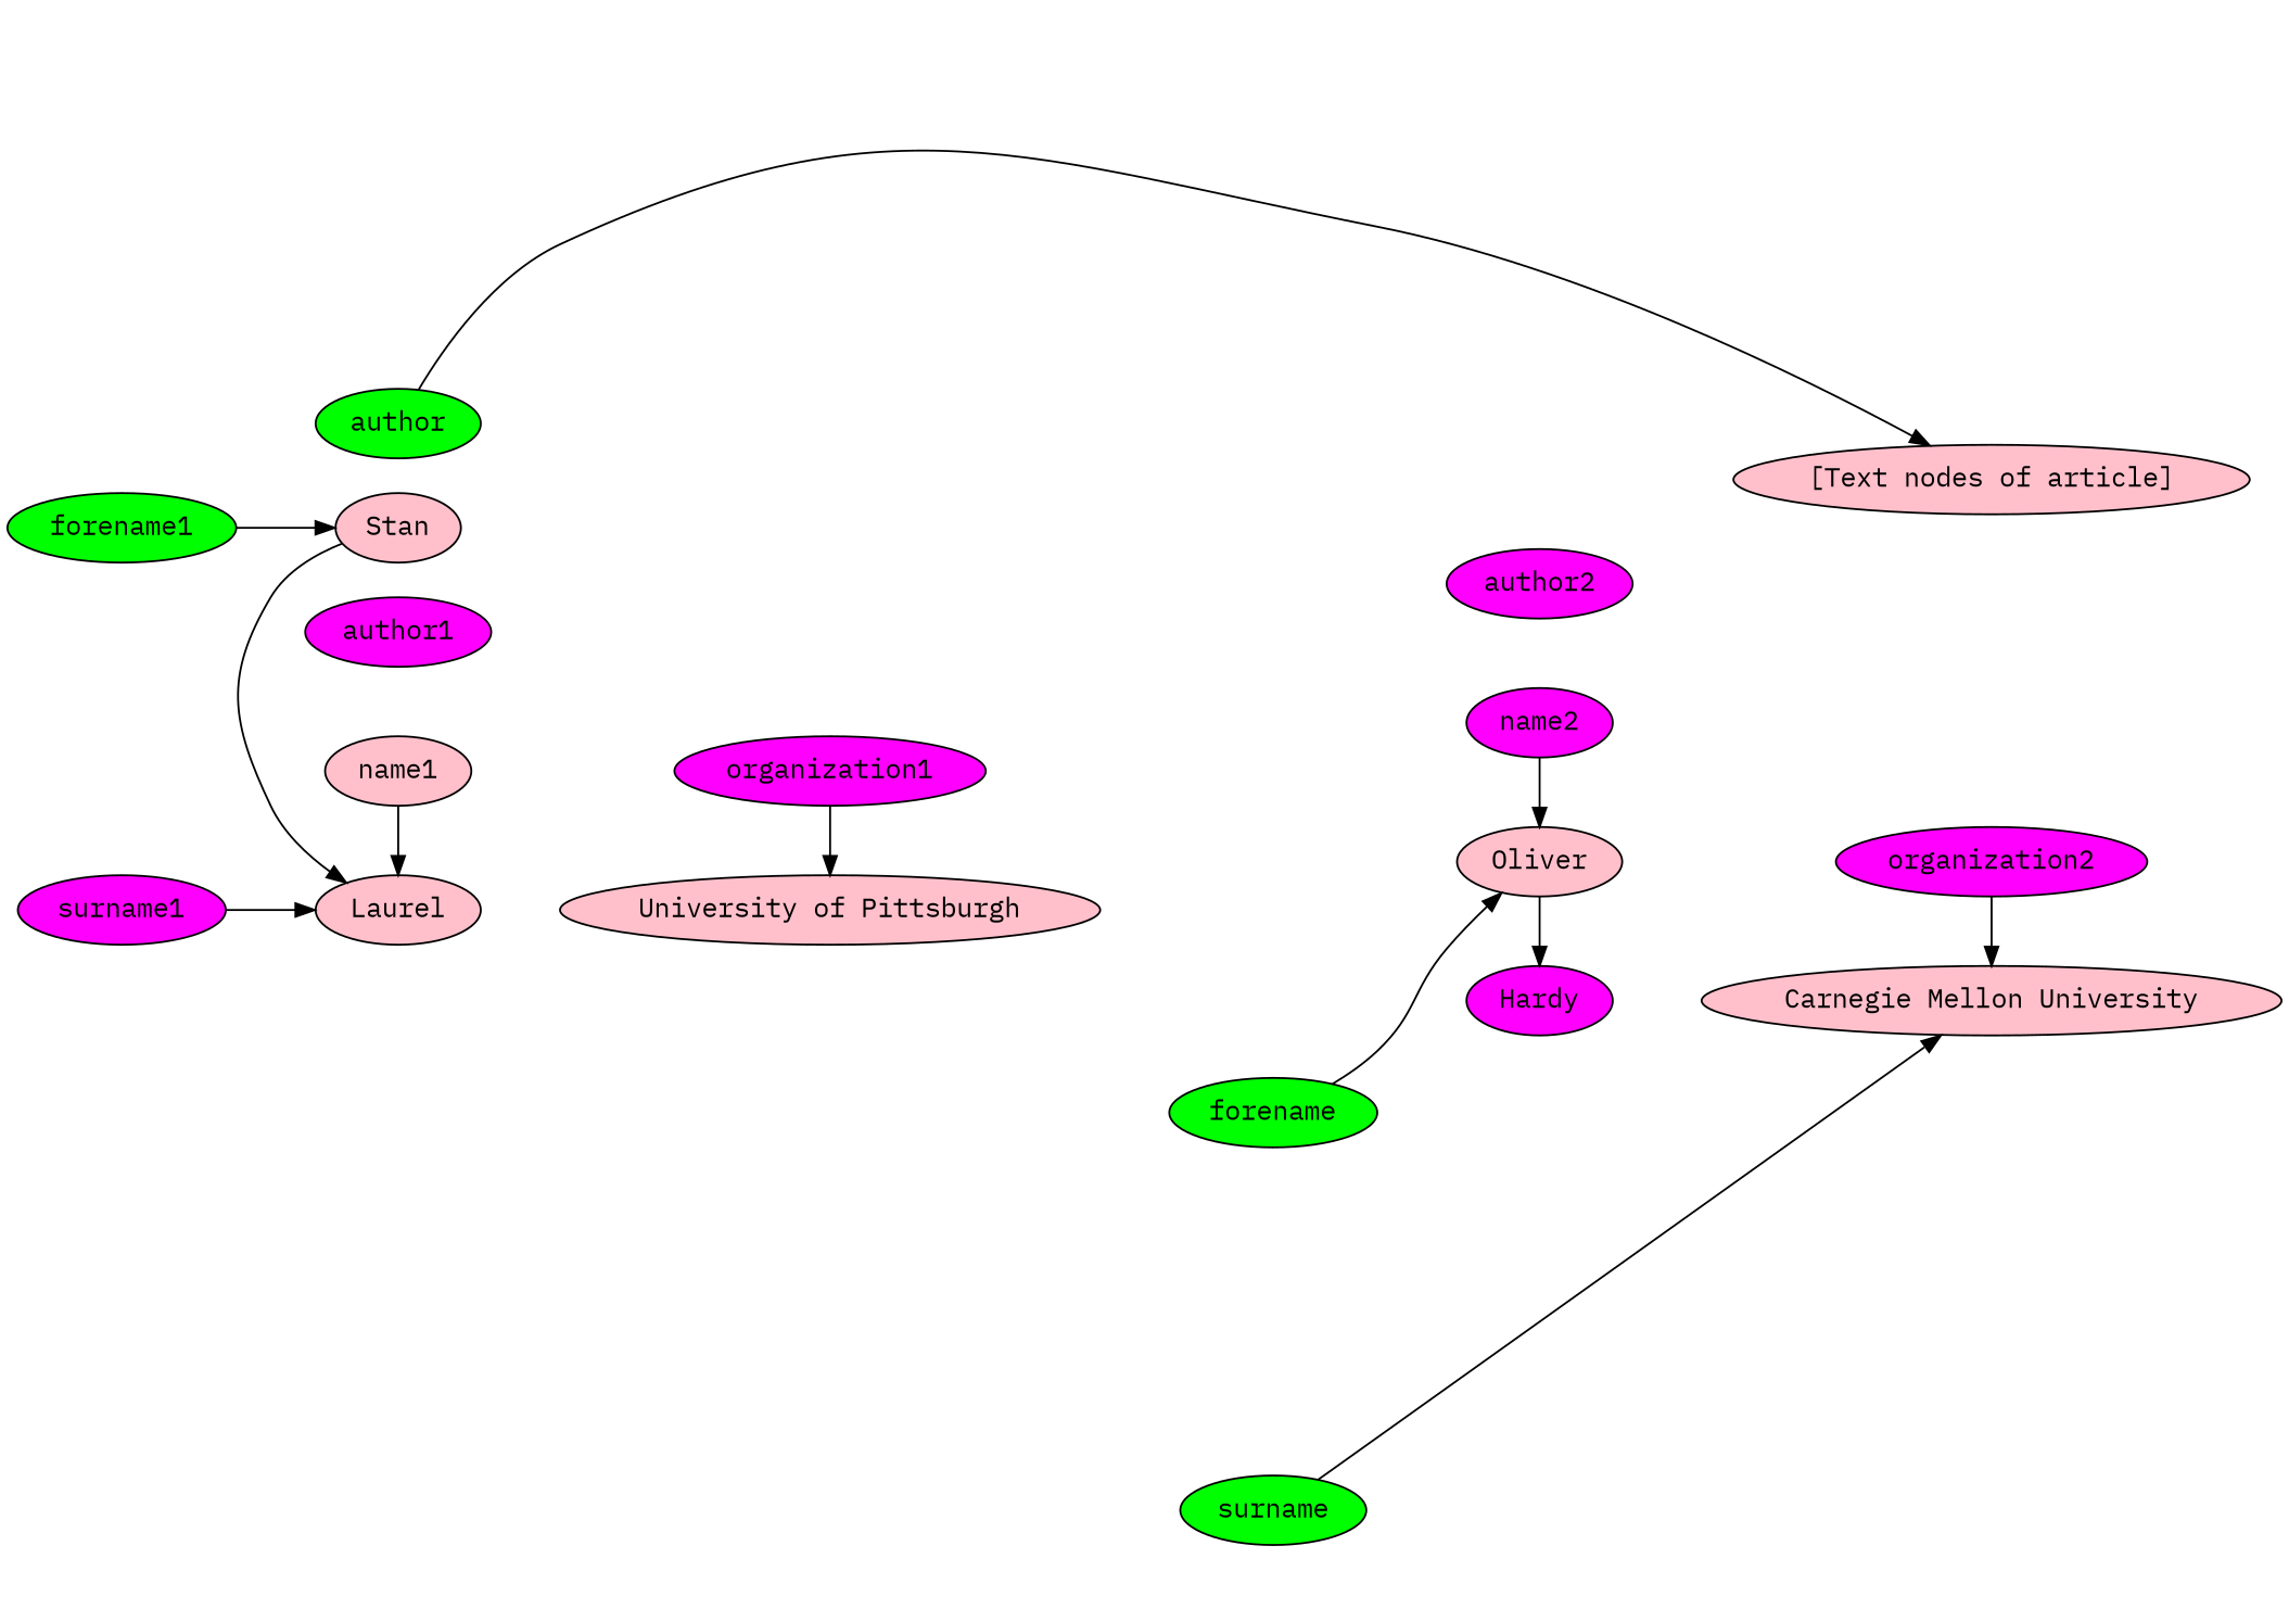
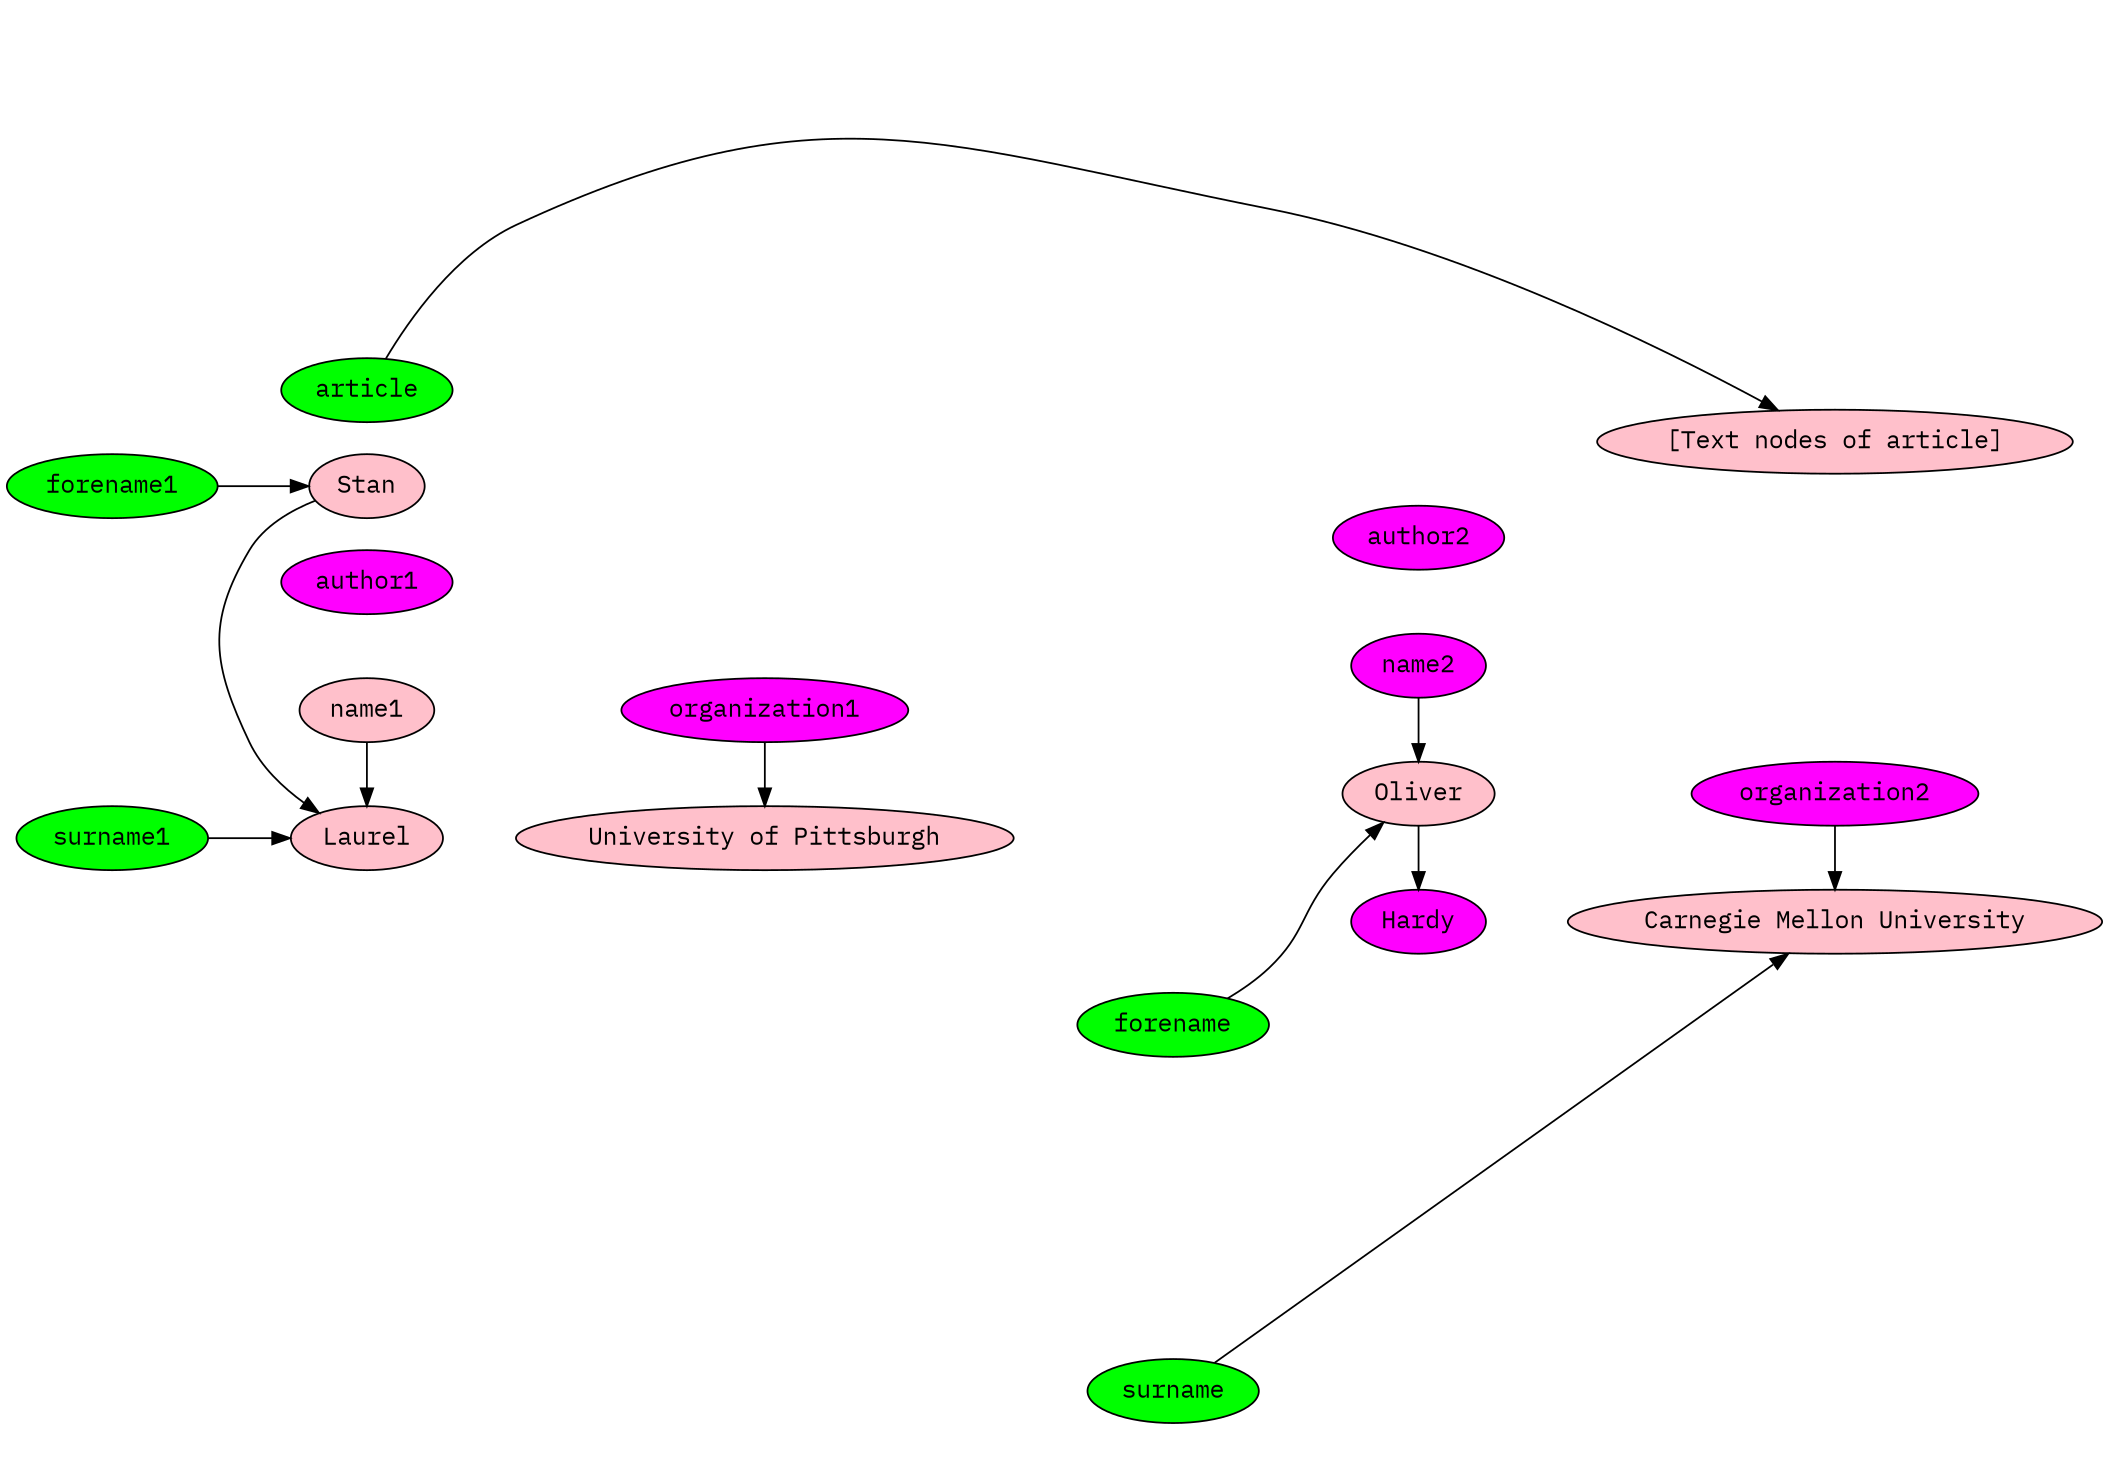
  digraph {
    fontname="IBM Plex Mono"
    rankdir=LR
    node [fillcolor=pink fontname="IBM Plex Mono" style=filled]
    edge [fontname="IBM Plex Mono" style=invis]
    forename1 [fillcolor=green]
-   surname1 [fillcolor=magenta]
-   article [fillcolor=green label=author]
+   surname1 [fillcolor=green]
+   article [fillcolor=green]
    author1 [fillcolor=magenta]
    name1
    Stan
    Laurel
    fake1 [style=invis fillcolor=""]
    fake2 [style=invis fillcolor=""]
    organization1 [fillcolor=magenta]
    n11 [label="University of Pittsburgh"]
    fake4 [style=invis fillcolor=""]
    author2 [fillcolor=magenta]
    name2 [fillcolor=magenta]
    Oliver
    Hardy [fillcolor=magenta]
    n17 [label="[Text nodes of article]"]
    fake5 [style=invis fillcolor=""]
    fake6 [style=invis fillcolor=""]
    organization2 [fillcolor=magenta]
    n21 [label="Carnegie Mellon University"]
    n22 [fillcolor=green label=forename]
    n23 [fillcolor=green label=surname]
    subgraph sub_1 {
      rank=same
      forename1
      surname1
    }
    subgraph sub_2 {
      rank=same
      article
      author1
      name1
      Stan
      Laurel
    }
    subgraph sub_3 {
      rank=same
      fake1
      fake2
      organization1
      n11
    }
    subgraph sub_4 {
      rank=same
      fake4
      author2
      name2
      Oliver
      Hardy
    }
    subgraph sub_5 {
      rank=same
      n17
      fake5
      fake6
      organization2
      n21
    }
    subgraph sub_6 {
      article
      author1
      name1
    }
    subgraph sub_7 {
      name1
      Stan
      Laurel
    }
    subgraph sub_8 {
      n17
      organization2
    }
    subgraph sub_9 {
      fake1
      fake2
      organization1
    }
    subgraph sub_10 {
      organization1
      n11
    }
    subgraph sub_11 {
      author1
      organization1
    }
    subgraph sub_12 {
      rank=same
      n22
      n23
    }
    subgraph sub_13 {
      organization1
      n22
    }
    subgraph sub_14 {
      n22
      n23
    }
    subgraph sub_15 {
      organization1
      n23
    }
    subgraph sub_16 {
      Oliver
      n23
    }
    subgraph sub_17 {
      fake4
      author2
    }
    subgraph sub_18 {
      author2
      name2
    }
    subgraph sub_19 {
      name2
      Oliver
      Hardy
    }
    subgraph sub_20 {
      article
      author2
    }
    subgraph sub_21 {
      fake5
      fake6
      organization2
    }
    subgraph sub_22 {
      organization2
      n21
    }
    subgraph sub_23 {
      author2
      organization2
    }
    forename1 -> Stan [style=""]
    surname1 -> Laurel [style=""]
    article -> author1 [minlen=2]
    article -> fake1
    article -> fake2
    article -> organization1
    article -> n11
    article -> author2
    article -> n17 [style=""]
    author1 -> name1 [minlen=2]
    author1 -> fake1
    author1 -> fake2
    author1 -> organization1
    author1 -> organization1
    author1 -> n11
    name1 -> Laurel [minlen=2 style=""]
    name1 -> fake1
    name1 -> fake2
    name1 -> organization1
    name1 -> n11
    Stan -> Laurel [minlen=2 style=""]
    Stan -> fake1
    Stan -> fake2
    Stan -> organization1
    Stan -> n11
    Laurel -> fake1
    Laurel -> fake2
    Laurel -> organization1
    Laurel -> n11
    fake1 -> fake2 [minlen=2]
    fake1 -> fake4
    fake1 -> author2
    fake1 -> name2
    fake1 -> Oliver
    fake1 -> Hardy
    fake2 -> organization1 [minlen=2]
    fake2 -> fake4
    fake2 -> author2
    fake2 -> name2
    fake2 -> Oliver
    fake2 -> Hardy
    organization1 -> n11 [minlen=2 style=""]
    organization1 -> fake4
    organization1 -> author2
    organization1 -> name2
    organization1 -> Oliver
    organization1 -> Hardy
    organization1 -> n22
    organization1 -> n23
    n11 -> fake4
    n11 -> author2
    n11 -> name2
    n11 -> Oliver
    n11 -> Hardy
    fake4 -> author2 [minlen=2]
    fake4 -> n17
    fake4 -> fake5
    fake4 -> fake6
    fake4 -> organization2
    fake4 -> n21
    author2 -> name2 [minlen=2]
    author2 -> n17
    author2 -> fake5
    author2 -> fake6
    author2 -> organization2
    author2 -> organization2
    author2 -> n21
    name2 -> Oliver [minlen=2 style=""]
    name2 -> n17
    name2 -> fake5
    name2 -> fake6
    name2 -> organization2
    name2 -> n21
    Oliver -> Hardy [minlen=2 style=""]
    Oliver -> n17
    Oliver -> fake5
    Oliver -> fake6
    Oliver -> organization2
    Oliver -> n21
    Hardy -> n17
    Hardy -> fake5
    Hardy -> fake6
    Hardy -> organization2
    Hardy -> n21
    n17 -> organization2
    fake5 -> fake6 [minlen=2]
    fake6 -> organization2 [minlen=2]
    organization2 -> n21 [minlen=2 style=""]
    n22 -> Oliver [style=""]
    n22 -> n23
    n23 -> Oliver
    n23 -> n21 [style=""]
  }
